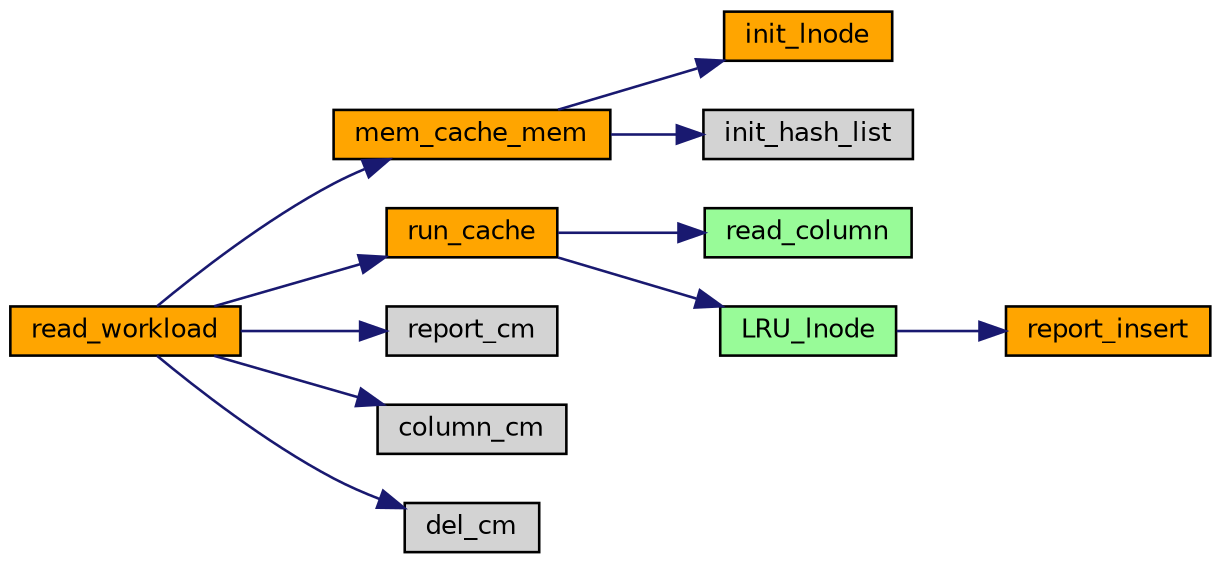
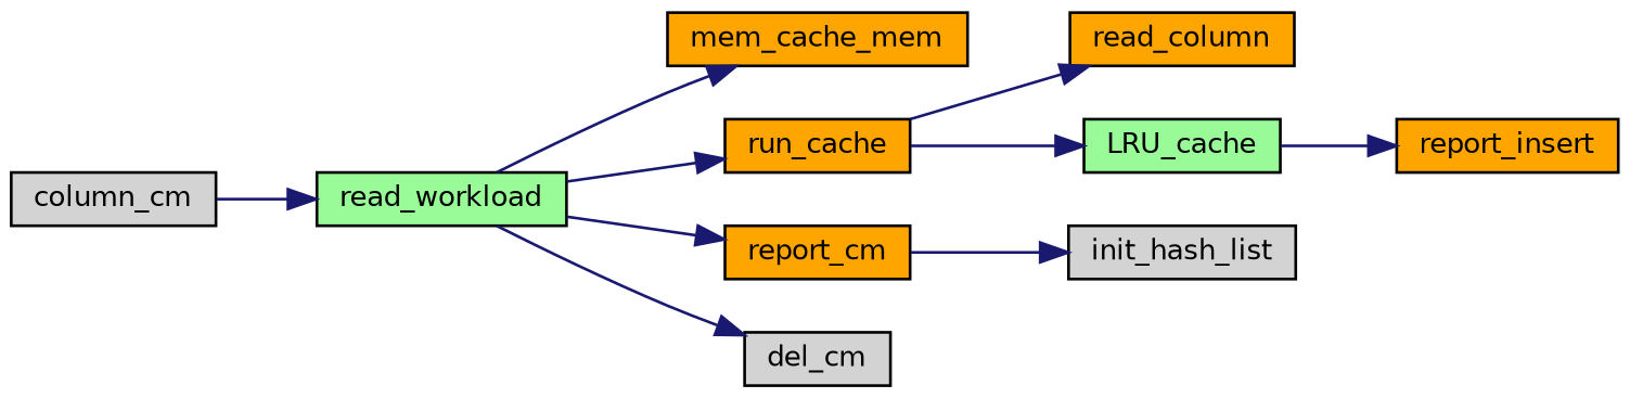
  digraph {
    rankdir=LR
    node [color=black fillcolor=orange fontname=Helvetica fontsize=10 shape=record style=filled]
    edge [color=midnightblue fontname=Helvetica fontsize=10 labelfontname=Helvetica labelfontsize=10 style=solid]
-   n1 [fontcolor=black height=0.2 label=read_workload width=0.4]
+   n1 [fillcolor=palegreen fontcolor=black height=0.2 label=read_workload width=0.4]
    n2 [height=0.2 label=mem_cache_mem width=0.4]
    n3 [height=0.2 label=run_cache width=0.4]
-   n4 [fillcolor=lightgrey height=0.2 label=report_cm width=0.4]
+   n4 [height=0.2 label=report_cm width=0.4]
    n5 [fillcolor=lightgrey height=0.2 label=column_cm width=0.4]
    n6 [fillcolor=lightgrey height=0.2 label=del_cm width=0.4]
-   n7 [height=0.2 label=init_lnode width=0.4]
    n8 [fillcolor=lightgrey height=0.2 label=init_hash_list width=0.4]
-   n9 [fillcolor=palegreen height=0.2 label=read_column width=0.4]
-   n10 [fillcolor=palegreen height=0.2 label=LRU_lnode width=0.4]
+   n9 [height=0.2 label=read_column width=0.4]
+   n10 [fillcolor=palegreen height=0.2 label=LRU_cache width=0.4]
    n11 [height=0.2 label=report_insert width=0.4]
    n1 -> n2
    n1 -> n3
    n1 -> n4
-   n1 -> n5
+   n5 -> n1
    n1 -> n6
-   n2 -> n7
-   n2 -> n8
+   n4 -> n8
    n3 -> n9
    n3 -> n10
    n10 -> n11
  }
